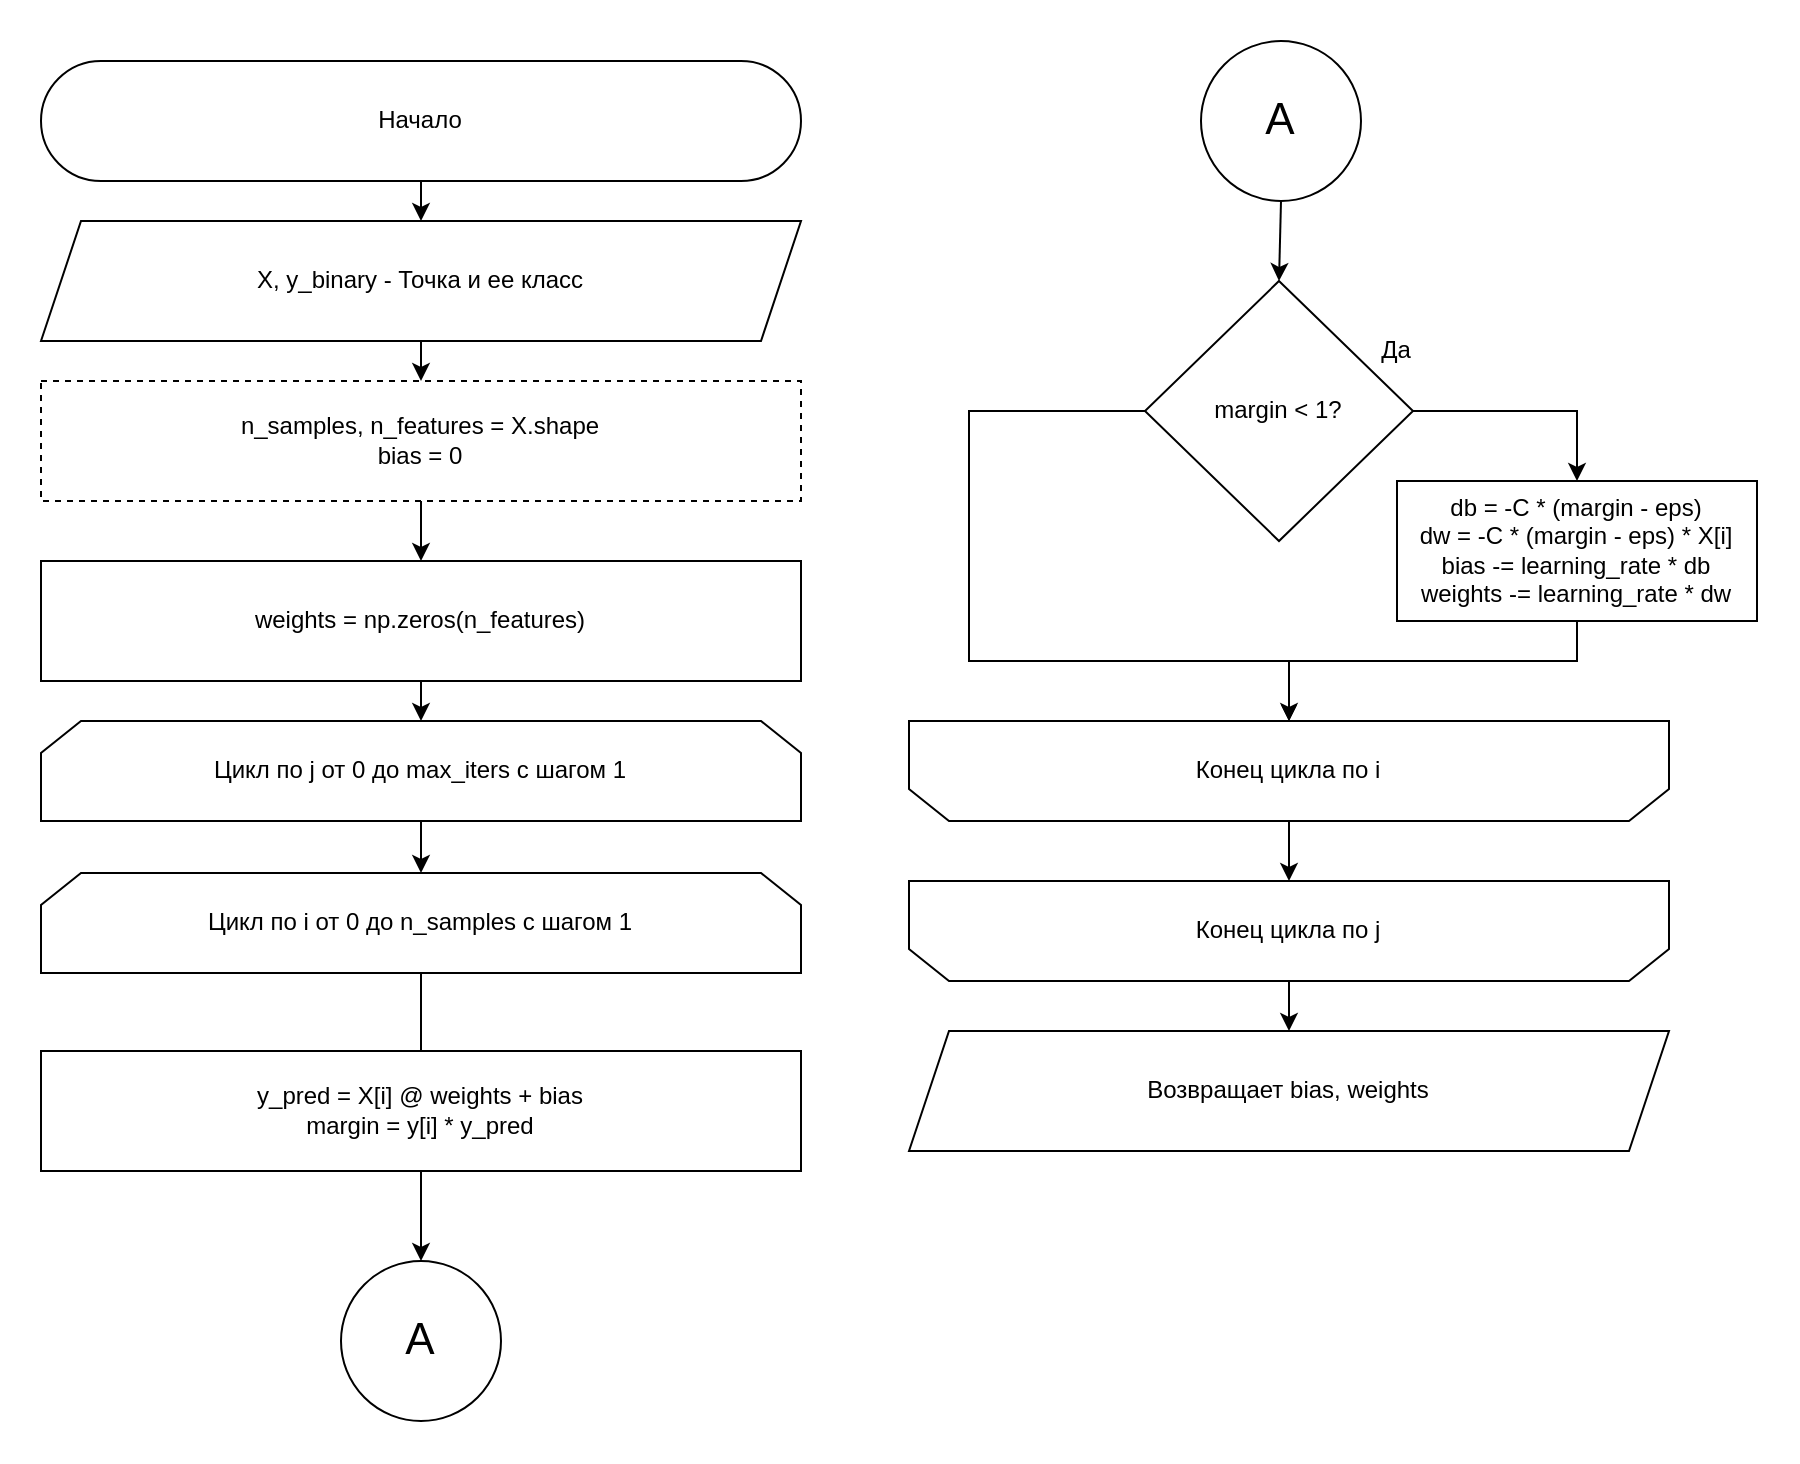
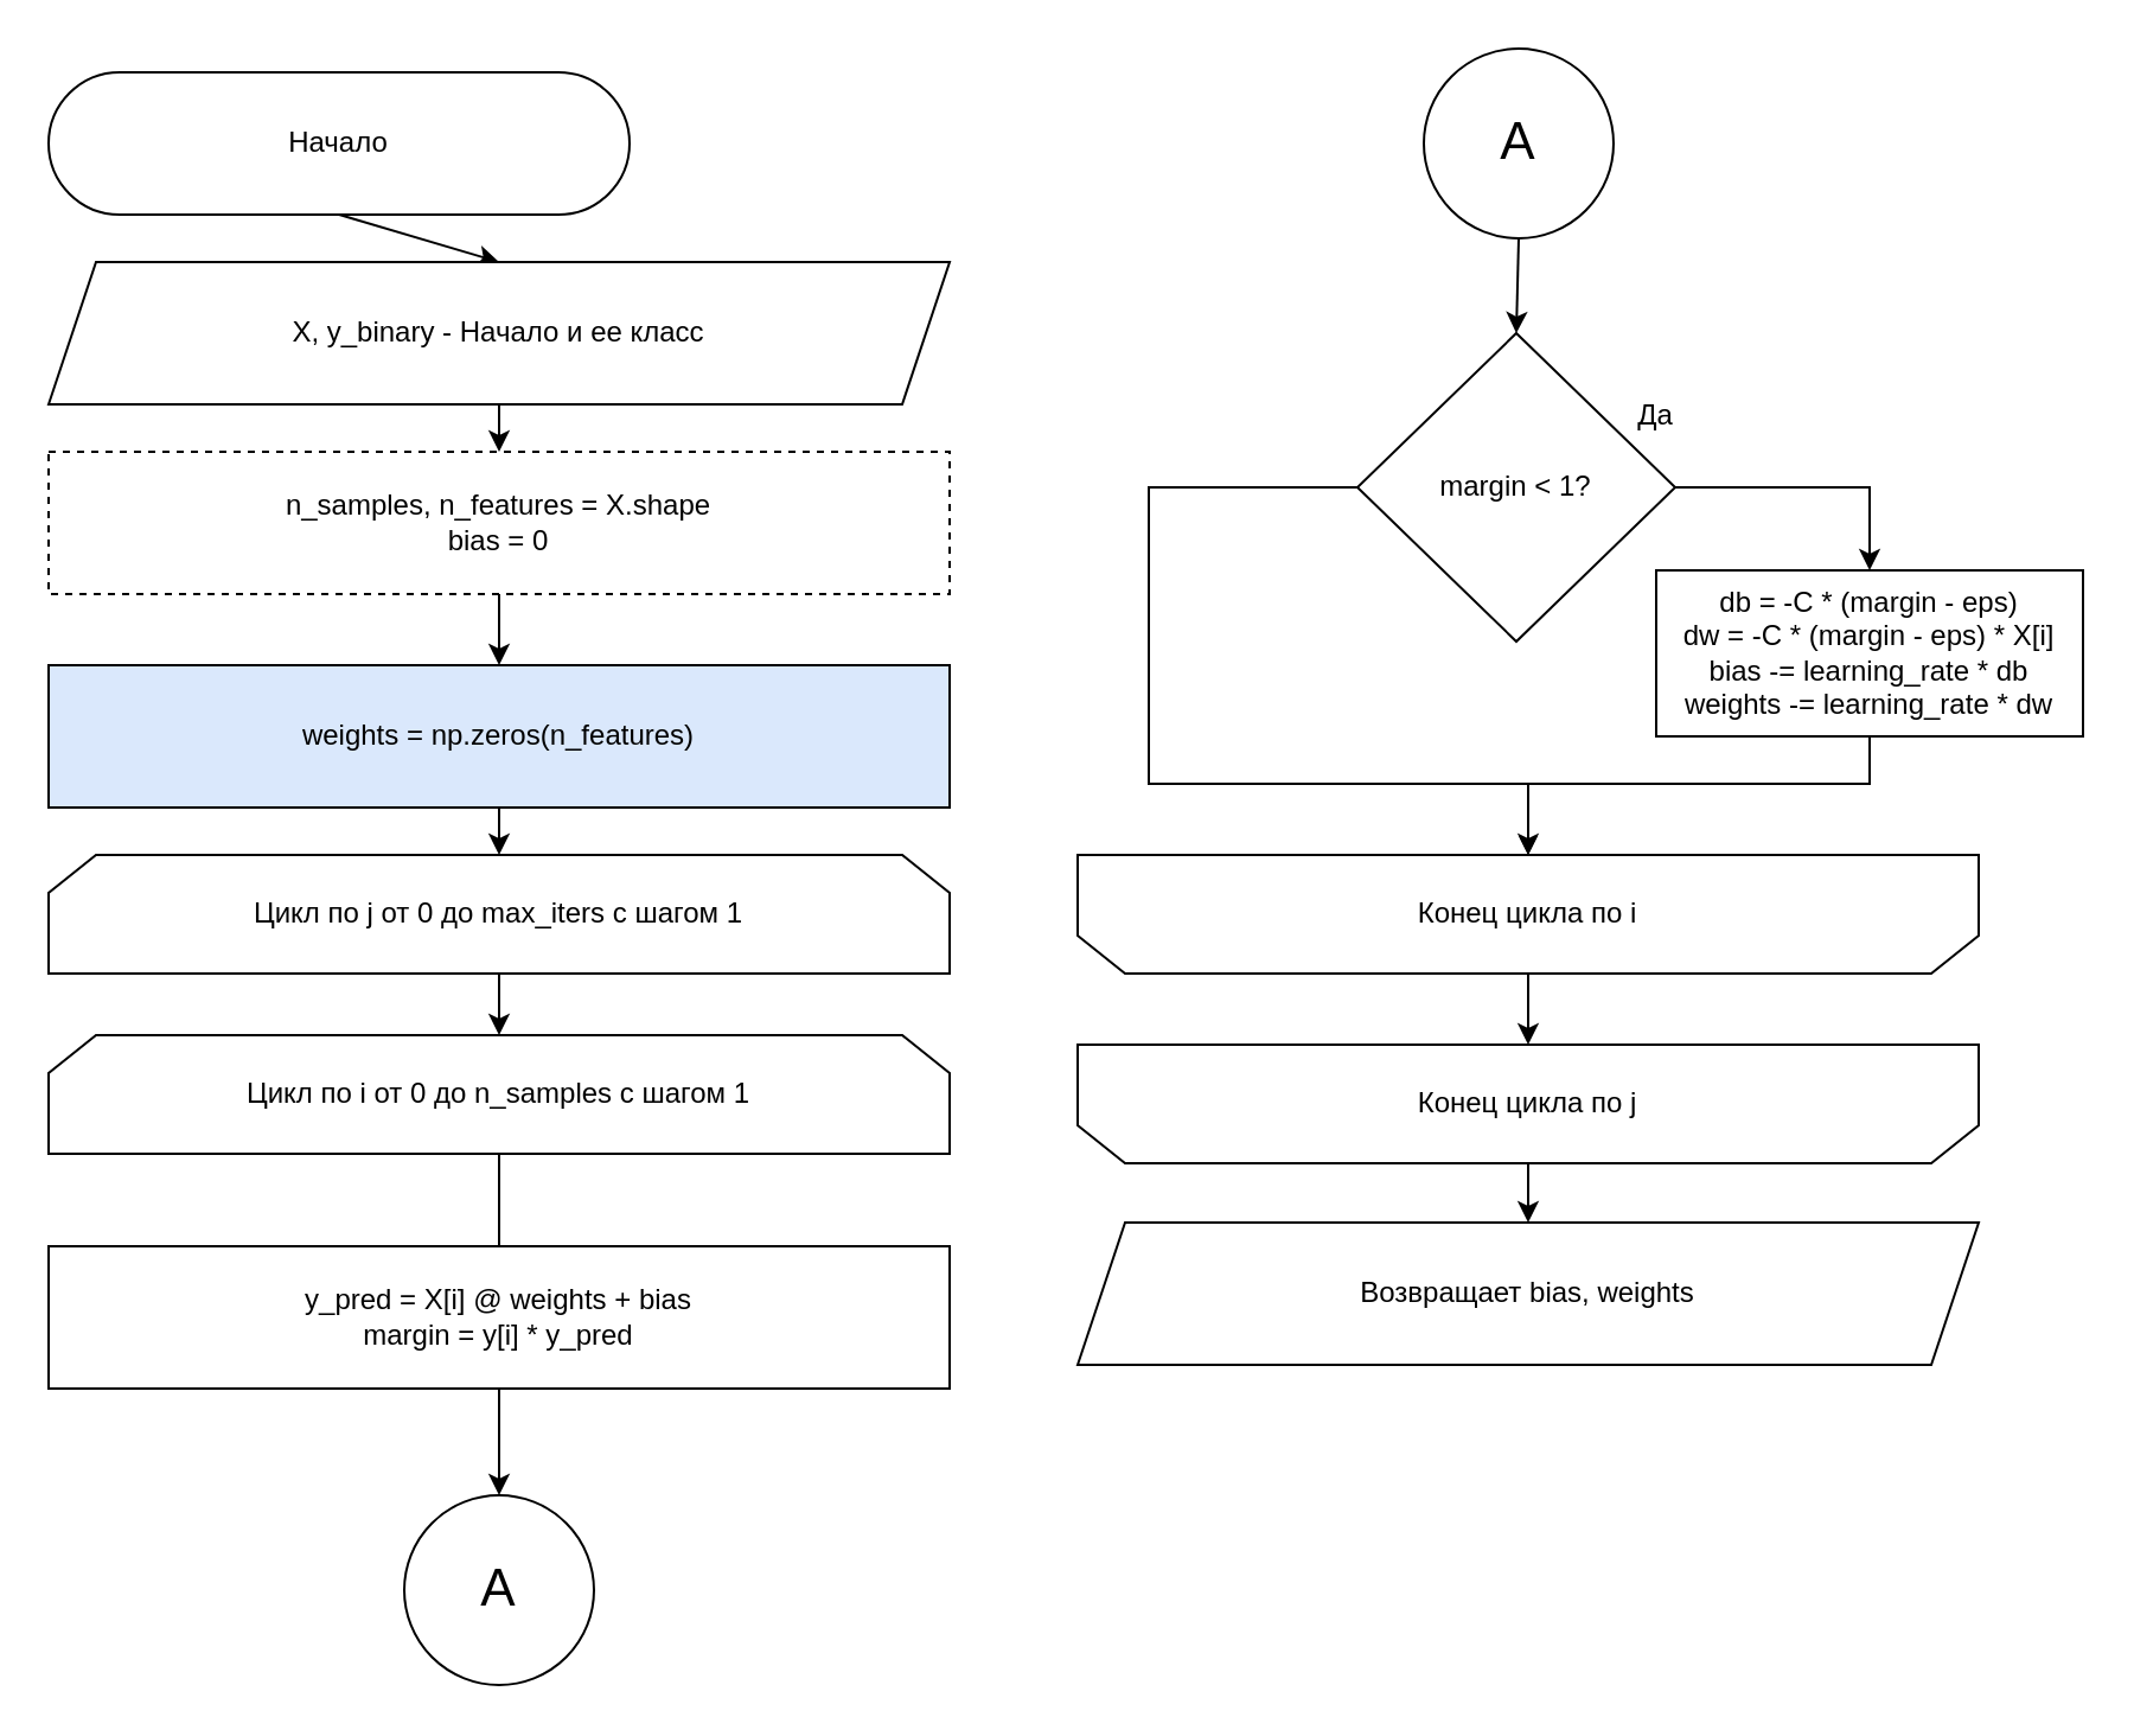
  <mxCell id="0" />
  <mxCell id="1" parent="0" />
  <mxCell id="2" style="edgeStyle=none;html=1;exitX=0.5;exitY=1;exitDx=0;exitDy=0;entryX=0.5;entryY=0;entryDx=0;entryDy=0;" parent="1" source="3" target="24" edge="1"><mxGeometry relative="1" as="geometry" /></mxCell>
- <mxCell id="3" value="Начало" style="rounded=1;whiteSpace=wrap;html=1;arcSize=50;" parent="1" vertex="1"><mxGeometry x="20" y="30" width="380" height="60" as="geometry" /></mxCell>
+ <mxCell id="3" value="Начало" style="rounded=1;whiteSpace=wrap;html=1;arcSize=50;" parent="1" vertex="1"><mxGeometry x="20" y="30" width="245" height="60" as="geometry" /></mxCell>
  <mxCell id="4" style="edgeStyle=none;html=1;exitX=0.5;exitY=1;exitDx=0;exitDy=0;entryX=0.5;entryY=0;entryDx=0;entryDy=0;fontSize=24;" parent="1" source="6" target="7" edge="1"><mxGeometry relative="1" as="geometry"><mxPoint x="210" y="285" as="targetPoint" /><mxPoint x="210" y="260" as="sourcePoint" /></mxGeometry></mxCell>
  <mxCell id="5" style="edgeStyle=none;html=1;exitX=0.5;exitY=1;exitDx=0;exitDy=0;fontSize=24;" parent="1" source="7" edge="1"><mxGeometry relative="1" as="geometry"><mxPoint x="210" y="340" as="sourcePoint" /><mxPoint x="210" y="360" as="targetPoint" /></mxGeometry></mxCell>
  <mxCell id="6" value="n_samples, n_features = X.shape&lt;br&gt;bias = 0" style="rounded=0;whiteSpace=wrap;html=1;dashed=1;" parent="1" vertex="1"><mxGeometry x="20" y="190" width="380" height="60" as="geometry" /></mxCell>
- <mxCell id="7" value="weights = np.zeros(n_features)" style="rounded=0;whiteSpace=wrap;html=1;" parent="1" vertex="1"><mxGeometry x="20" y="280" width="380" height="60" as="geometry" /></mxCell>
+ <mxCell id="7" value="weights = np.zeros(n_features)" style="rounded=0;whiteSpace=wrap;html=1;fillColor=#dae8fc;" parent="1" vertex="1"><mxGeometry x="20" y="280" width="380" height="60" as="geometry" /></mxCell>
  <mxCell id="8" style="edgeStyle=none;html=1;exitX=0.5;exitY=1;exitDx=0;exitDy=0;entryX=0.5;entryY=0;entryDx=0;entryDy=0;" parent="1" source="9" target="13" edge="1"><mxGeometry relative="1" as="geometry"><mxPoint x="210" y="480" as="targetPoint" /></mxGeometry></mxCell>
  <mxCell id="9" value="Цикл по j от 0 до max_iters с шагом 1" style="shape=loopLimit;whiteSpace=wrap;html=1;" parent="1" vertex="1"><mxGeometry x="20" y="360" width="380" height="50" as="geometry" /></mxCell>
  <mxCell id="10" style="edgeStyle=none;html=1;exitX=0.5;exitY=1;exitDx=0;exitDy=0;entryX=0.5;entryY=0;entryDx=0;entryDy=0;" parent="1" source="11" target="22" edge="1"><mxGeometry relative="1" as="geometry" /></mxCell>
  <mxCell id="11" value="Конец цикла по i" style="shape=loopLimit;whiteSpace=wrap;html=1;flipV=1;" parent="1" vertex="1"><mxGeometry x="454" y="360" width="380" height="50" as="geometry" /></mxCell>
  <mxCell id="12" style="edgeStyle=none;rounded=0;html=1;exitX=0.5;exitY=1;exitDx=0;exitDy=0;entryX=0.5;entryY=0;entryDx=0;entryDy=0;" parent="1" source="13" target="26" edge="1"><mxGeometry relative="1" as="geometry" /></mxCell>
  <mxCell id="13" value="Цикл по i от 0 до n_samples с шагом 1" style="shape=loopLimit;whiteSpace=wrap;html=1;" parent="1" vertex="1"><mxGeometry x="20" y="436" width="380" height="50" as="geometry" /></mxCell>
  <mxCell id="14" value="y_pred = X[i] @ weights + bias&lt;br&gt;margin = y[i] * y_pred&lt;br&gt;" style="rounded=0;whiteSpace=wrap;html=1;" parent="1" vertex="1"><mxGeometry x="20" y="525" width="380" height="60" as="geometry" /></mxCell>
  <mxCell id="15" style="edgeStyle=none;html=1;exitX=1;exitY=0.5;exitDx=0;exitDy=0;rounded=0;entryX=0.5;entryY=0;entryDx=0;entryDy=0;" parent="1" source="17" target="20" edge="1"><mxGeometry relative="1" as="geometry"><mxPoint x="788" y="270" as="targetPoint" /><Array as="points"><mxPoint x="788" y="205" /></Array></mxGeometry></mxCell>
  <mxCell id="16" style="edgeStyle=none;rounded=0;html=1;exitX=0;exitY=0.5;exitDx=0;exitDy=0;entryX=0.5;entryY=0;entryDx=0;entryDy=0;endArrow=open;" parent="1" source="17" target="11" edge="1"><mxGeometry relative="1" as="geometry"><Array as="points"><mxPoint x="484" y="205" /><mxPoint x="484" y="330" /><mxPoint x="644" y="330" /></Array></mxGeometry></mxCell>
  <mxCell id="17" value="margin &amp;lt; 1?" style="rhombus;whiteSpace=wrap;html=1;" parent="1" vertex="1"><mxGeometry x="572" y="140" width="134" height="130" as="geometry" /></mxCell>
  <mxCell id="18" value="Да" style="text;html=1;strokeColor=none;fillColor=none;align=center;verticalAlign=middle;whiteSpace=wrap;rounded=0;" parent="1" vertex="1"><mxGeometry x="668" y="160" width="60" height="30" as="geometry" /></mxCell>
  <mxCell id="19" style="edgeStyle=none;html=1;exitX=0.5;exitY=1;exitDx=0;exitDy=0;entryX=0.5;entryY=0;entryDx=0;entryDy=0;rounded=0;" parent="1" source="20" target="11" edge="1"><mxGeometry relative="1" as="geometry"><Array as="points"><mxPoint x="788" y="330" /><mxPoint x="644" y="330" /></Array></mxGeometry></mxCell>
  <mxCell id="20" value="db = -C * (margin - eps)&lt;br&gt;dw = -C * (margin - eps) * X[i]&lt;br&gt;bias -= learning_rate * db&lt;br&gt;weights -= learning_rate * dw" style="rounded=0;whiteSpace=wrap;html=1;" parent="1" vertex="1"><mxGeometry x="698" y="240" width="180" height="70" as="geometry" /></mxCell>
  <mxCell id="21" style="edgeStyle=none;rounded=0;html=1;exitX=0.5;exitY=1;exitDx=0;exitDy=0;entryX=0.5;entryY=0;entryDx=0;entryDy=0;" parent="1" source="22" target="25" edge="1"><mxGeometry relative="1" as="geometry" /></mxCell>
  <mxCell id="22" value="Конец цикла по j" style="shape=loopLimit;whiteSpace=wrap;html=1;flipV=1;" parent="1" vertex="1"><mxGeometry x="454" y="440" width="380" height="50" as="geometry" /></mxCell>
  <mxCell id="23" style="edgeStyle=none;html=1;exitX=0.5;exitY=1;exitDx=0;exitDy=0;entryX=0.5;entryY=0;entryDx=0;entryDy=0;" parent="1" source="24" target="6" edge="1"><mxGeometry relative="1" as="geometry" /></mxCell>
- <mxCell id="24" value="X, y_binary - Точка и ее класс" style="shape=parallelogram;perimeter=parallelogramPerimeter;whiteSpace=wrap;html=1;fixedSize=1;" parent="1" vertex="1"><mxGeometry x="20" y="110" width="380" height="60" as="geometry" /></mxCell>
+ <mxCell id="24" value="X, y_binary - Начало и ее класс" style="shape=parallelogram;perimeter=parallelogramPerimeter;whiteSpace=wrap;html=1;fixedSize=1;" parent="1" vertex="1"><mxGeometry x="20" y="110" width="380" height="60" as="geometry" /></mxCell>
  <mxCell id="25" value="Возвращает bias, weights" style="shape=parallelogram;perimeter=parallelogramPerimeter;whiteSpace=wrap;html=1;fixedSize=1;" parent="1" vertex="1"><mxGeometry x="454" y="515" width="380" height="60" as="geometry" /></mxCell>
  <mxCell id="26" value="А" style="ellipse;whiteSpace=wrap;html=1;aspect=fixed;fontSize=22;" vertex="1" parent="1"><mxGeometry x="170" y="630" width="80" height="80" as="geometry" /></mxCell>
  <mxCell id="27" style="edgeStyle=none;html=1;exitX=0.5;exitY=1;exitDx=0;exitDy=0;entryX=0.5;entryY=0;entryDx=0;entryDy=0;fontSize=22;" edge="1" parent="1" source="28" target="17"><mxGeometry relative="1" as="geometry" /></mxCell>
  <mxCell id="28" value="А" style="ellipse;whiteSpace=wrap;html=1;aspect=fixed;fontSize=22;" vertex="1" parent="1"><mxGeometry x="600" y="20" width="80" height="80" as="geometry" /></mxCell>
